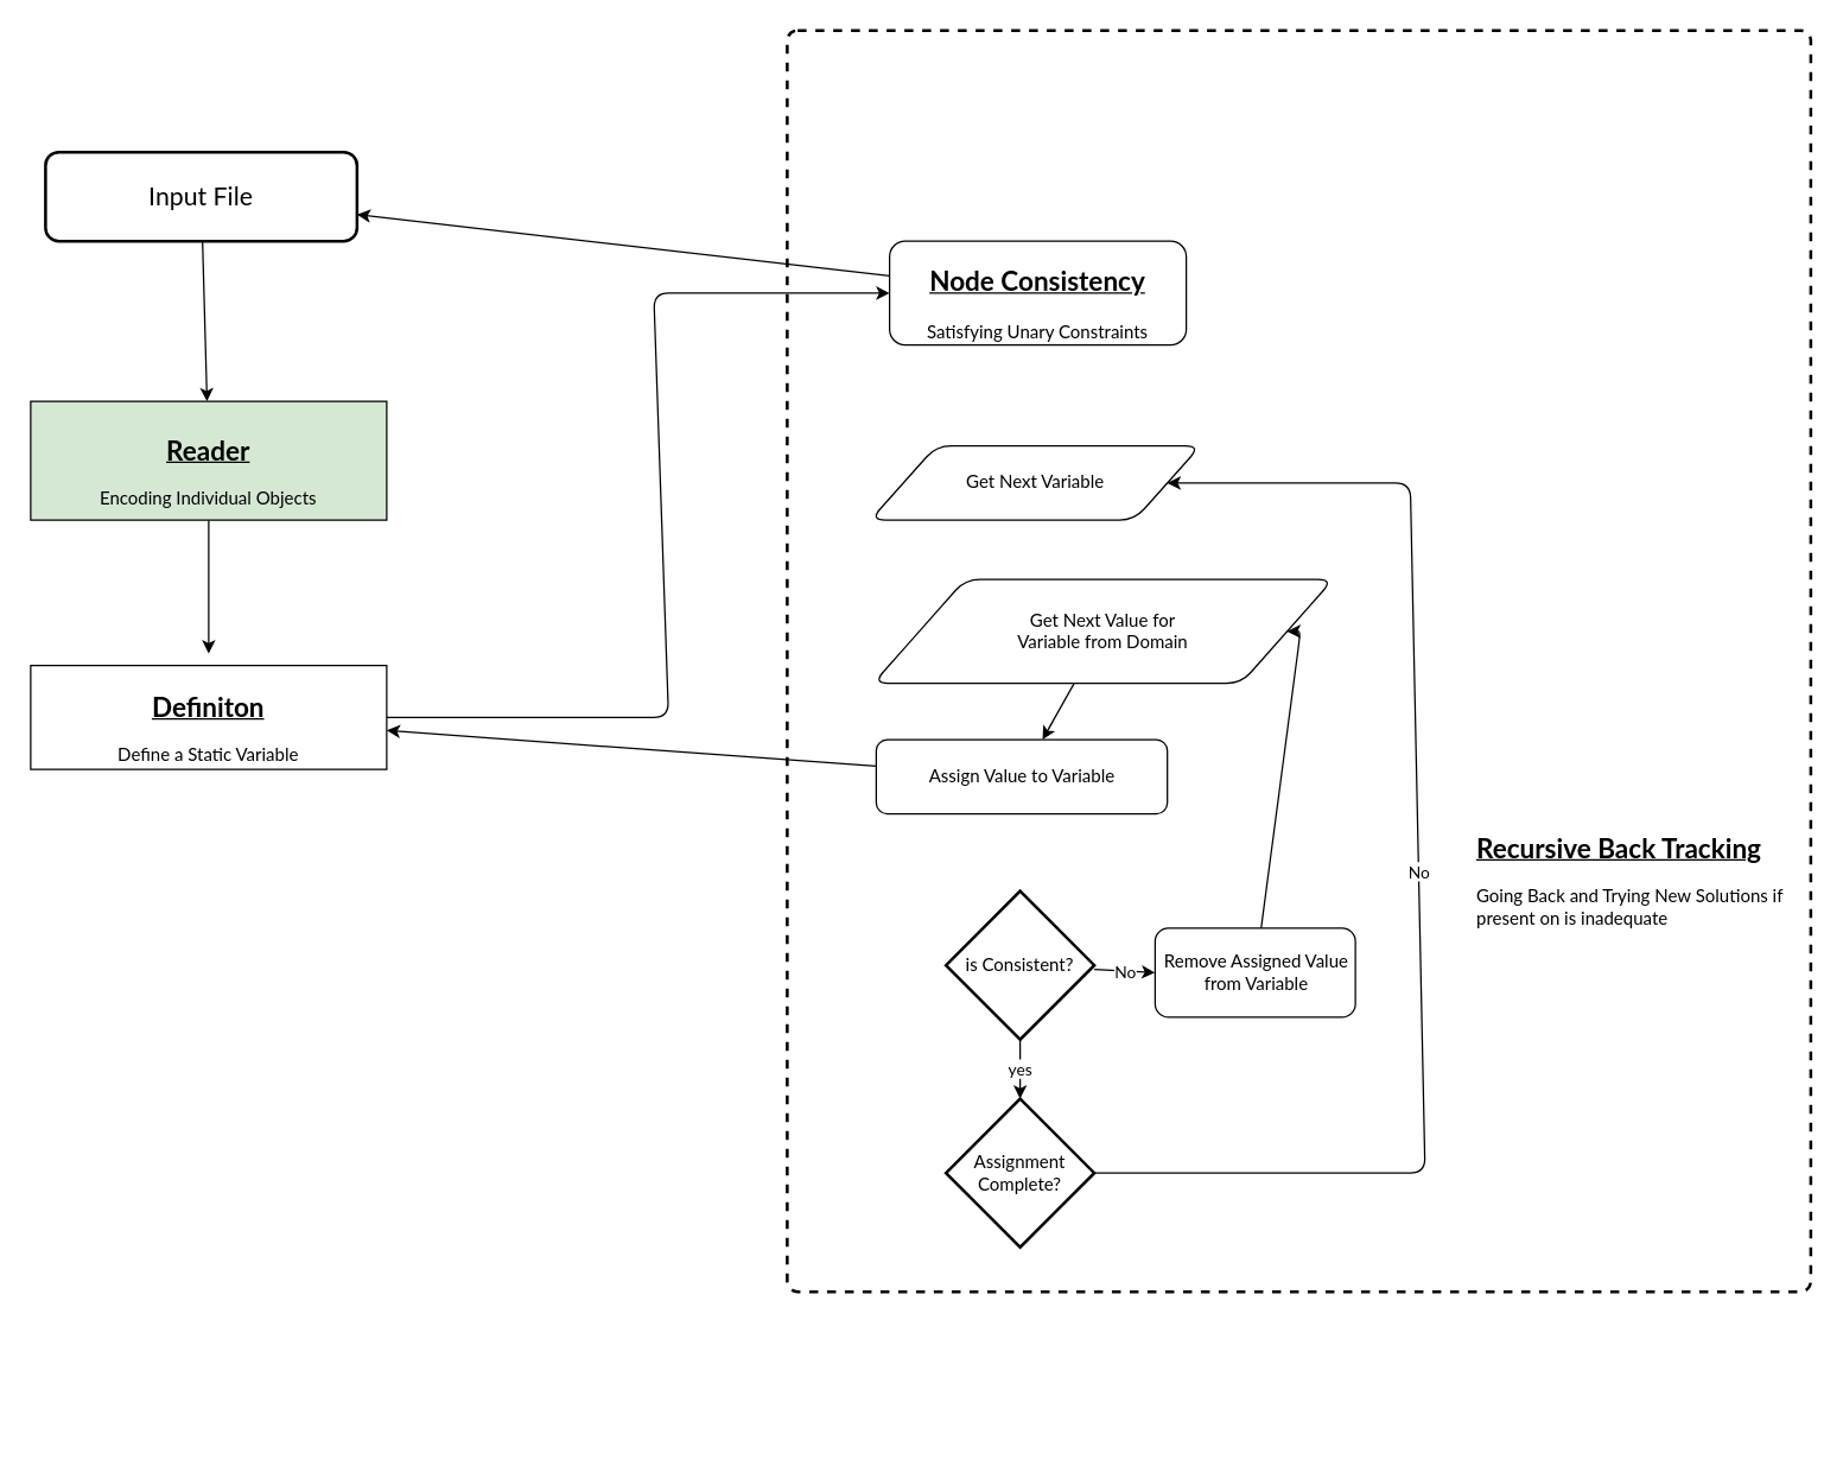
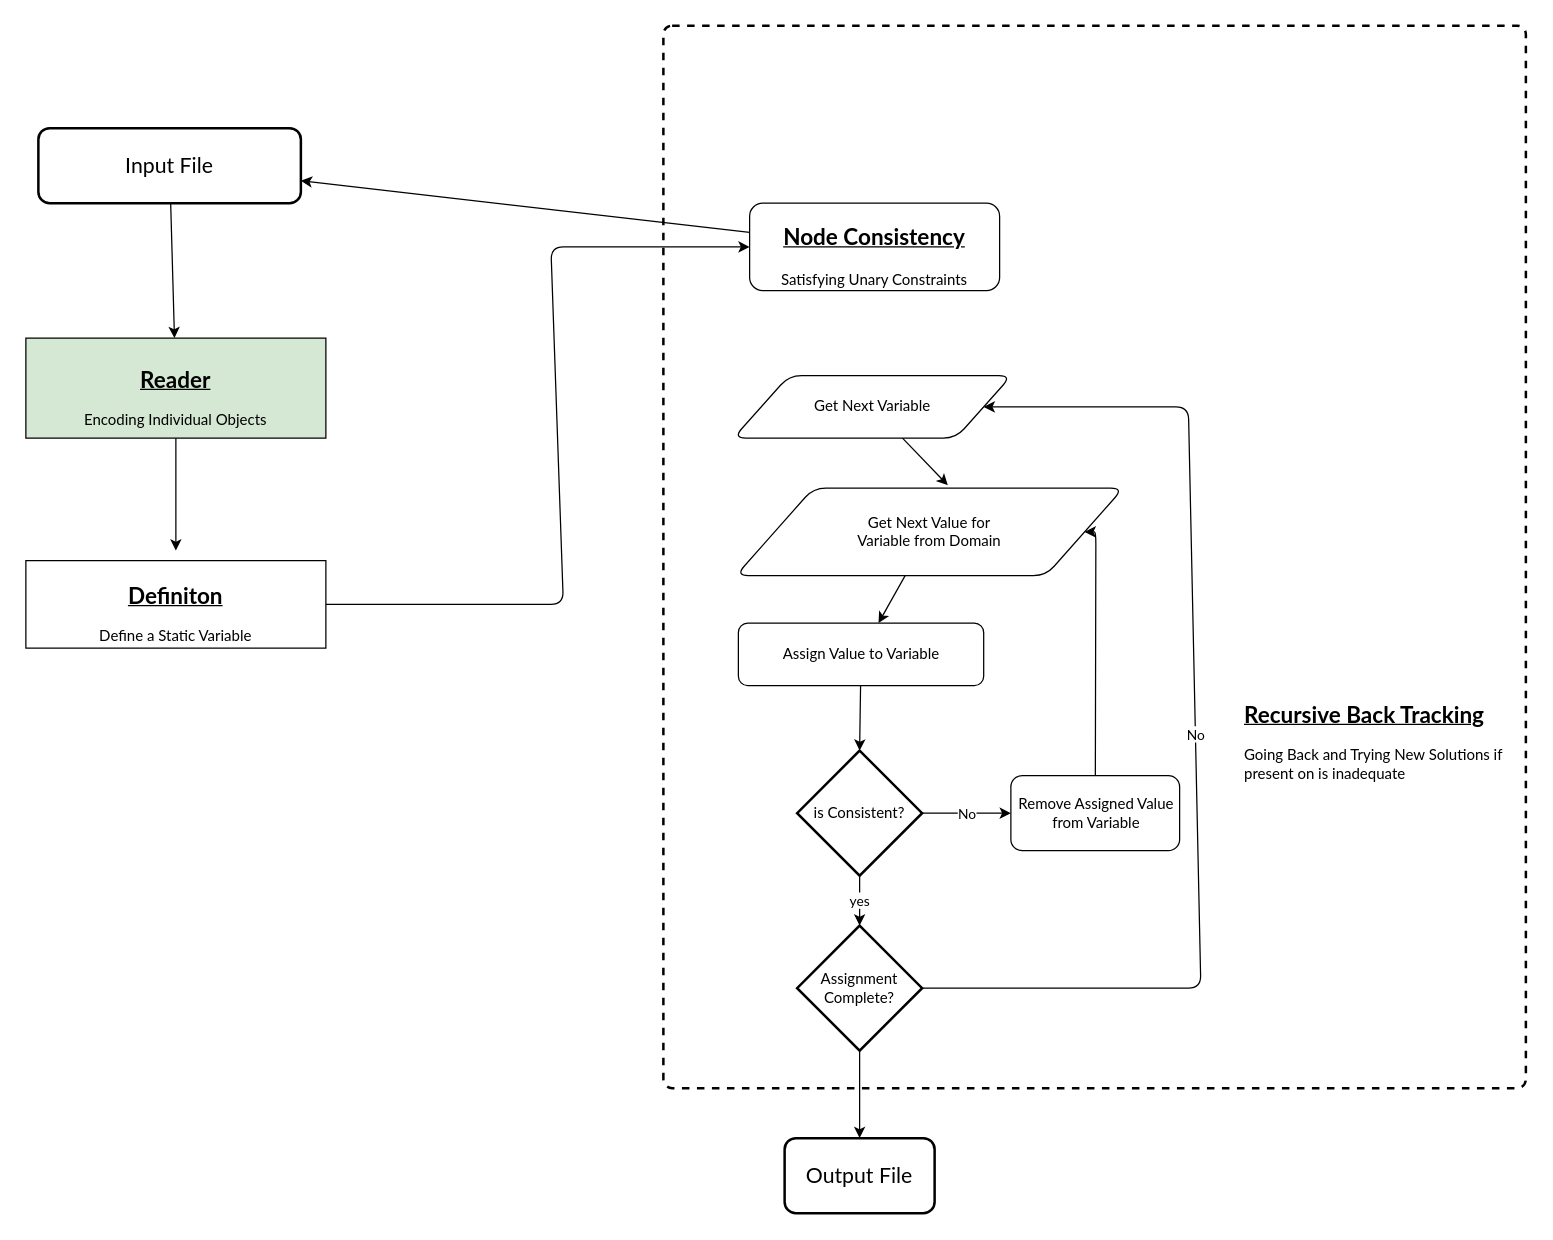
  <mxCell id="0" />
  <mxCell id="1" parent="0" />
  <mxCell id="2" value="" style="rounded=1;whiteSpace=wrap;html=1;absoluteArcSize=1;arcSize=14;strokeWidth=2;shadow=0;glass=0;dashed=1;sketch=0;strokeColor=default;fontFamily=Lato;fillColor=none;" vertex="1" parent="1"><mxGeometry x="530" y="20" width="690" height="850" as="geometry" /></mxCell>
  <mxCell id="3" style="edgeStyle=none;html=1;fontFamily=Lato;fontSize=42;" edge="1" parent="1" source="4"><mxGeometry relative="1" as="geometry"><mxPoint x="140" y="440" as="targetPoint" /></mxGeometry></mxCell>
  <mxCell id="4" value="&lt;h2&gt;&lt;font face=&quot;Lato&quot;&gt;&lt;u&gt;Reader&lt;/u&gt;&lt;/font&gt;&lt;/h2&gt;&lt;font face=&quot;Lato&quot;&gt;Encoding Individual Objects&lt;/font&gt;" style="rounded=0;whiteSpace=wrap;html=1;fontFamily=Lato;fillColor=#d5e8d4;" vertex="1" parent="1"><mxGeometry x="20" y="270" width="240" height="80" as="geometry" /></mxCell>
  <mxCell id="5" style="edgeStyle=none;html=1;entryX=0;entryY=0.5;entryDx=0;entryDy=0;fontFamily=Lato;fontSize=42;" edge="1" parent="1" source="6" target="8"><mxGeometry relative="1" as="geometry"><Array as="points"><mxPoint x="450" y="483" /><mxPoint x="440" y="197" /></Array></mxGeometry></mxCell>
  <mxCell id="6" value="&lt;h2&gt;&lt;u&gt;Definiton&lt;/u&gt;&lt;/h2&gt;Define a Static Variable" style="rounded=0;whiteSpace=wrap;html=1;fontFamily=Lato;" vertex="1" parent="1"><mxGeometry x="20" y="448" width="240" height="70" as="geometry" /></mxCell>
  <mxCell id="7" style="edgeStyle=none;html=1;fontFamily=Lato;" edge="1" parent="1" source="8" target="25"><mxGeometry relative="1" as="geometry" /></mxCell>
  <mxCell id="8" value="&lt;h2&gt;&lt;font face=&quot;Lato&quot;&gt;&lt;u&gt;Node Consistency&lt;/u&gt;&lt;/font&gt;&lt;/h2&gt;&lt;font face=&quot;Lato&quot;&gt;Satisfying Unary Constraints&lt;/font&gt;" style="rounded=1;whiteSpace=wrap;html=1;" vertex="1" parent="1"><mxGeometry x="599" y="162" width="200" height="70" as="geometry" /></mxCell>
  <mxCell id="9" value="&lt;h1&gt;&lt;br&gt;&lt;/h1&gt;&lt;div&gt;&lt;h2&gt;&lt;u&gt;Recursive Back Tracking&lt;/u&gt;&lt;/h2&gt;Going Back and Trying New Solutions if present on is inadequate&lt;br&gt;&lt;br&gt;&lt;div&gt;&lt;br&gt;&lt;/div&gt;&lt;/div&gt;" style="text;html=1;strokeColor=none;fillColor=none;spacing=5;spacingTop=-20;whiteSpace=wrap;overflow=hidden;rounded=0;shadow=0;glass=0;sketch=0;fontFamily=Lato;" vertex="1" parent="1"><mxGeometry x="990" y="510" width="220" height="140" as="geometry" /></mxCell>
  <mxCell id="10" value="" style="group" vertex="1" connectable="0" parent="1"><mxGeometry x="586" y="300" width="374" height="540" as="geometry" /></mxCell>
  <mxCell id="11" value="Assignment Complete?" style="strokeWidth=2;html=1;shape=mxgraph.flowchart.decision;whiteSpace=wrap;rounded=1;shadow=0;glass=0;sketch=0;strokeColor=default;fontFamily=Lato;fillColor=none;" vertex="1" parent="10"><mxGeometry x="51" y="440" width="100" height="100" as="geometry" /></mxCell>
  <mxCell id="12" value="Get Next Variable" style="shape=parallelogram;perimeter=parallelogramPerimeter;whiteSpace=wrap;html=1;dashed=0;rounded=1;shadow=0;glass=0;sketch=0;strokeColor=default;fontFamily=Lato;fillColor=none;" vertex="1" parent="10"><mxGeometry width="222.5" height="50" as="geometry" /></mxCell>
  <mxCell id="13" value="No" style="edgeStyle=none;html=1;exitX=1;exitY=0.5;exitDx=0;exitDy=0;exitPerimeter=0;fontFamily=Lato;entryX=1;entryY=0.5;entryDx=0;entryDy=0;" edge="1" parent="10" source="11" target="12"><mxGeometry relative="1" as="geometry"><mxPoint x="354" y="490" as="targetPoint" /><Array as="points"><mxPoint x="374" y="490" /><mxPoint x="364" y="25" /></Array></mxGeometry></mxCell>
  <mxCell id="14" value="Get Next Value for &lt;br&gt;Variable from Domain" style="shape=parallelogram;perimeter=parallelogramPerimeter;whiteSpace=wrap;html=1;dashed=0;rounded=1;shadow=0;glass=0;sketch=0;strokeColor=default;fontFamily=Lato;fillColor=none;" vertex="1" parent="10"><mxGeometry x="2" y="90" width="310" height="70" as="geometry" /></mxCell>
+ <mxCell id="15" style="edgeStyle=none;html=1;entryX=0.547;entryY=-0.033;entryDx=0;entryDy=0;entryPerimeter=0;fontFamily=Lato;" edge="1" parent="10" source="12" target="14"><mxGeometry relative="1" as="geometry" /></mxCell>
  <mxCell id="16" value="yes" style="edgeStyle=none;html=1;entryX=0.5;entryY=0;entryDx=0;entryDy=0;entryPerimeter=0;fontFamily=Lato;" edge="1" parent="10" source="17" target="11"><mxGeometry relative="1" as="geometry" /></mxCell>
  <mxCell id="17" value="is Consistent?" style="strokeWidth=2;html=1;shape=mxgraph.flowchart.decision;whiteSpace=wrap;rounded=1;shadow=0;glass=0;sketch=0;strokeColor=default;fontFamily=Lato;fillColor=none;" vertex="1" parent="10"><mxGeometry x="51" y="300" width="100" height="100" as="geometry" /></mxCell>
- <mxCell id="18" style="edgeStyle=none;html=1;fontFamily=Lato;" edge="1" parent="10" source="19" target="6"><mxGeometry relative="1" as="geometry" /></mxCell>
+ <mxCell id="18" style="edgeStyle=none;html=1;entryX=0.5;entryY=0;entryDx=0;entryDy=0;entryPerimeter=0;fontFamily=Lato;" edge="1" parent="10" source="19" target="17"><mxGeometry relative="1" as="geometry" /></mxCell>
  <mxCell id="19" value="Assign Value to Variable" style="html=1;dashed=0;whitespace=wrap;rounded=1;shadow=0;glass=0;sketch=0;strokeColor=default;fontFamily=Lato;fillColor=none;" vertex="1" parent="10"><mxGeometry x="4" y="198" width="196.25" height="50" as="geometry" /></mxCell>
  <mxCell id="20" style="edgeStyle=none;html=1;fontFamily=Lato;" edge="1" parent="10" source="14" target="19"><mxGeometry relative="1" as="geometry" /></mxCell>
  <mxCell id="21" style="edgeStyle=none;html=1;entryX=1;entryY=0.5;entryDx=0;entryDy=0;fontFamily=Lato;" edge="1" parent="10" source="22" target="14"><mxGeometry relative="1" as="geometry"><Array as="points"><mxPoint x="290" y="125" /></Array></mxGeometry></mxCell>
- <mxCell id="22" value="Remove Assigned Value &lt;br&gt;from Variable" style="html=1;dashed=0;whitespace=wrap;rounded=1;shadow=0;glass=0;sketch=0;strokeColor=default;fontFamily=Lato;fillColor=none;" vertex="1" parent="10"><mxGeometry x="192" y="325" width="135" height="60" as="geometry" /></mxCell>
+ <mxCell id="22" value="Remove Assigned Value &lt;br&gt;from Variable" style="html=1;dashed=0;whitespace=wrap;rounded=1;shadow=0;glass=0;sketch=0;strokeColor=default;fontFamily=Lato;fillColor=none;" vertex="1" parent="10"><mxGeometry x="222" y="320" width="135" height="60" as="geometry" /></mxCell>
  <mxCell id="23" value="No" style="edgeStyle=none;html=1;entryX=0;entryY=0.5;entryDx=0;entryDy=0;fontFamily=Lato;" edge="1" parent="10" source="17" target="22"><mxGeometry relative="1" as="geometry" /></mxCell>
  <mxCell id="24" style="edgeStyle=none;html=1;fontFamily=Lato;fontSize=12;" edge="1" parent="1" source="25" target="4"><mxGeometry relative="1" as="geometry" /></mxCell>
  <mxCell id="25" value="Input File" style="rounded=1;whiteSpace=wrap;html=1;shadow=0;glass=0;sketch=0;strokeColor=default;fontFamily=Lato;fontSize=17;fillColor=none;strokeWidth=2;" vertex="1" parent="1"><mxGeometry x="30" y="102" width="210" height="60" as="geometry" /></mxCell>
+ <mxCell id="26" style="edgeStyle=none;html=1;fontFamily=Lato;fontSize=12;" edge="1" parent="1" source="11" target="27"><mxGeometry relative="1" as="geometry"><mxPoint x="687" y="940" as="targetPoint" /></mxGeometry></mxCell>
+ <mxCell id="27" value="&lt;font style=&quot;font-size: 17px;&quot;&gt;Output File&lt;/font&gt;" style="rounded=1;whiteSpace=wrap;html=1;shadow=0;glass=0;sketch=0;strokeColor=default;strokeWidth=2;fontFamily=Lato;fontSize=12;fillColor=none;" vertex="1" parent="1"><mxGeometry x="627" y="910" width="120" height="60" as="geometry" /></mxCell>
